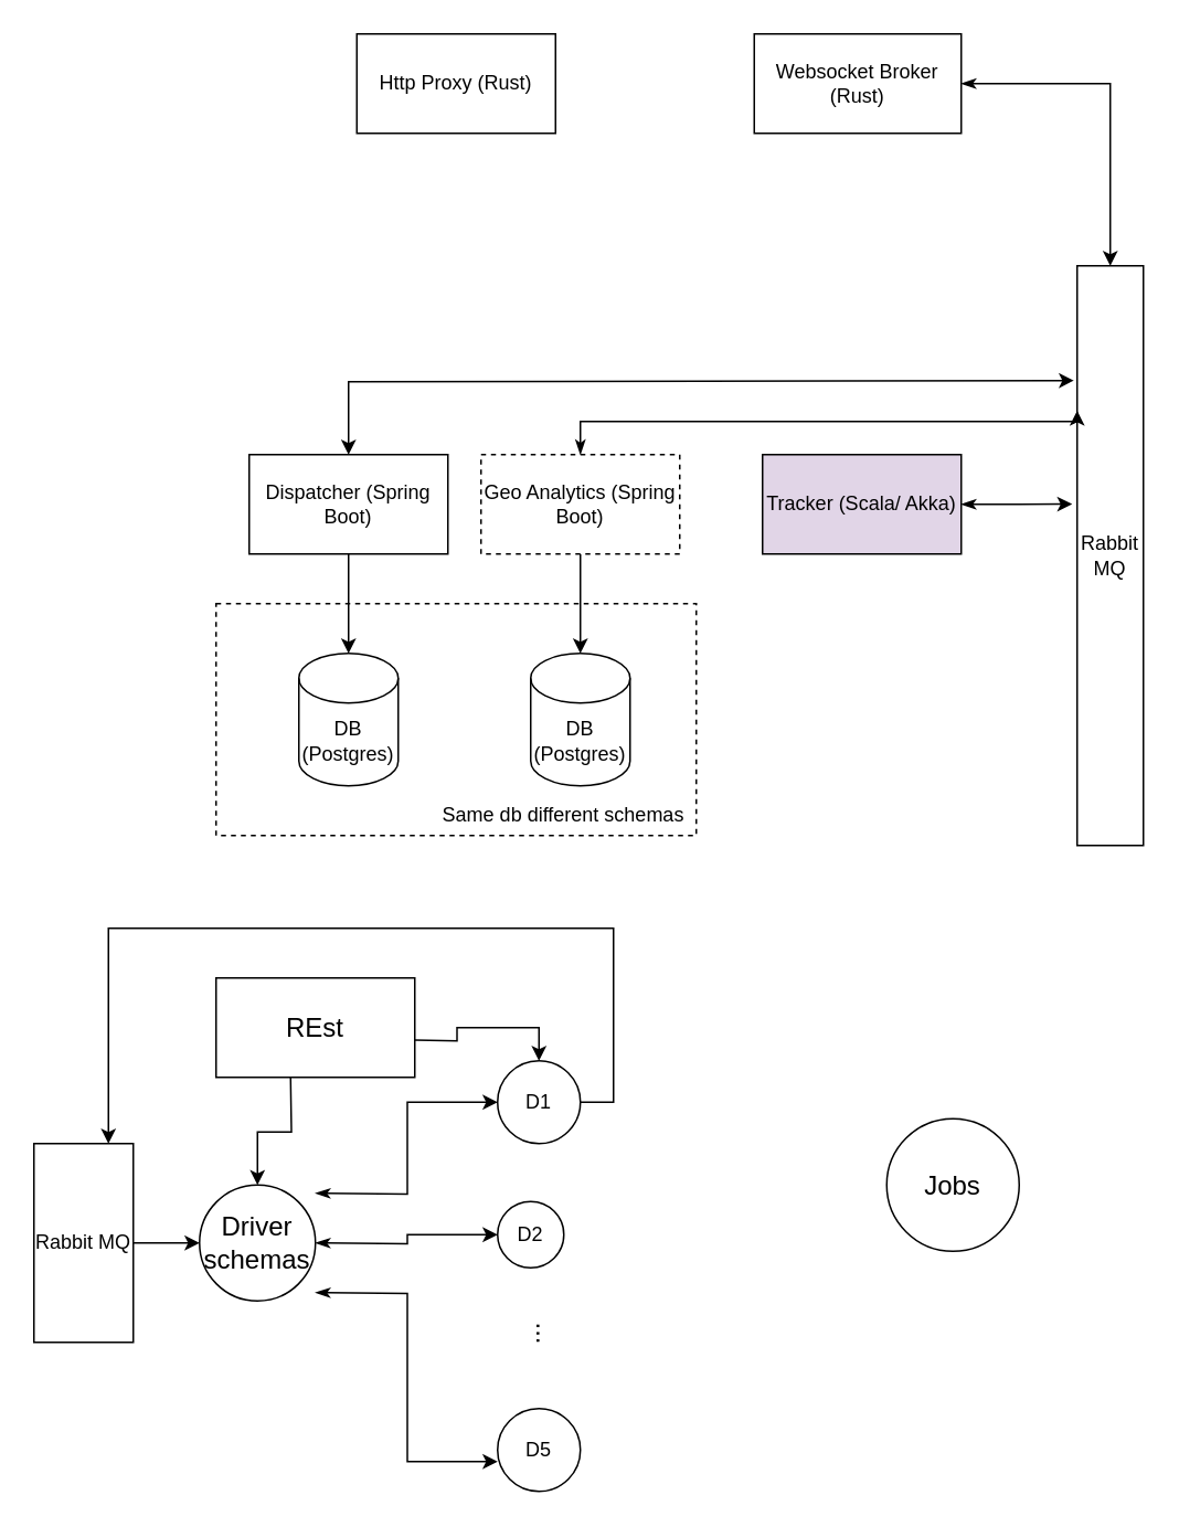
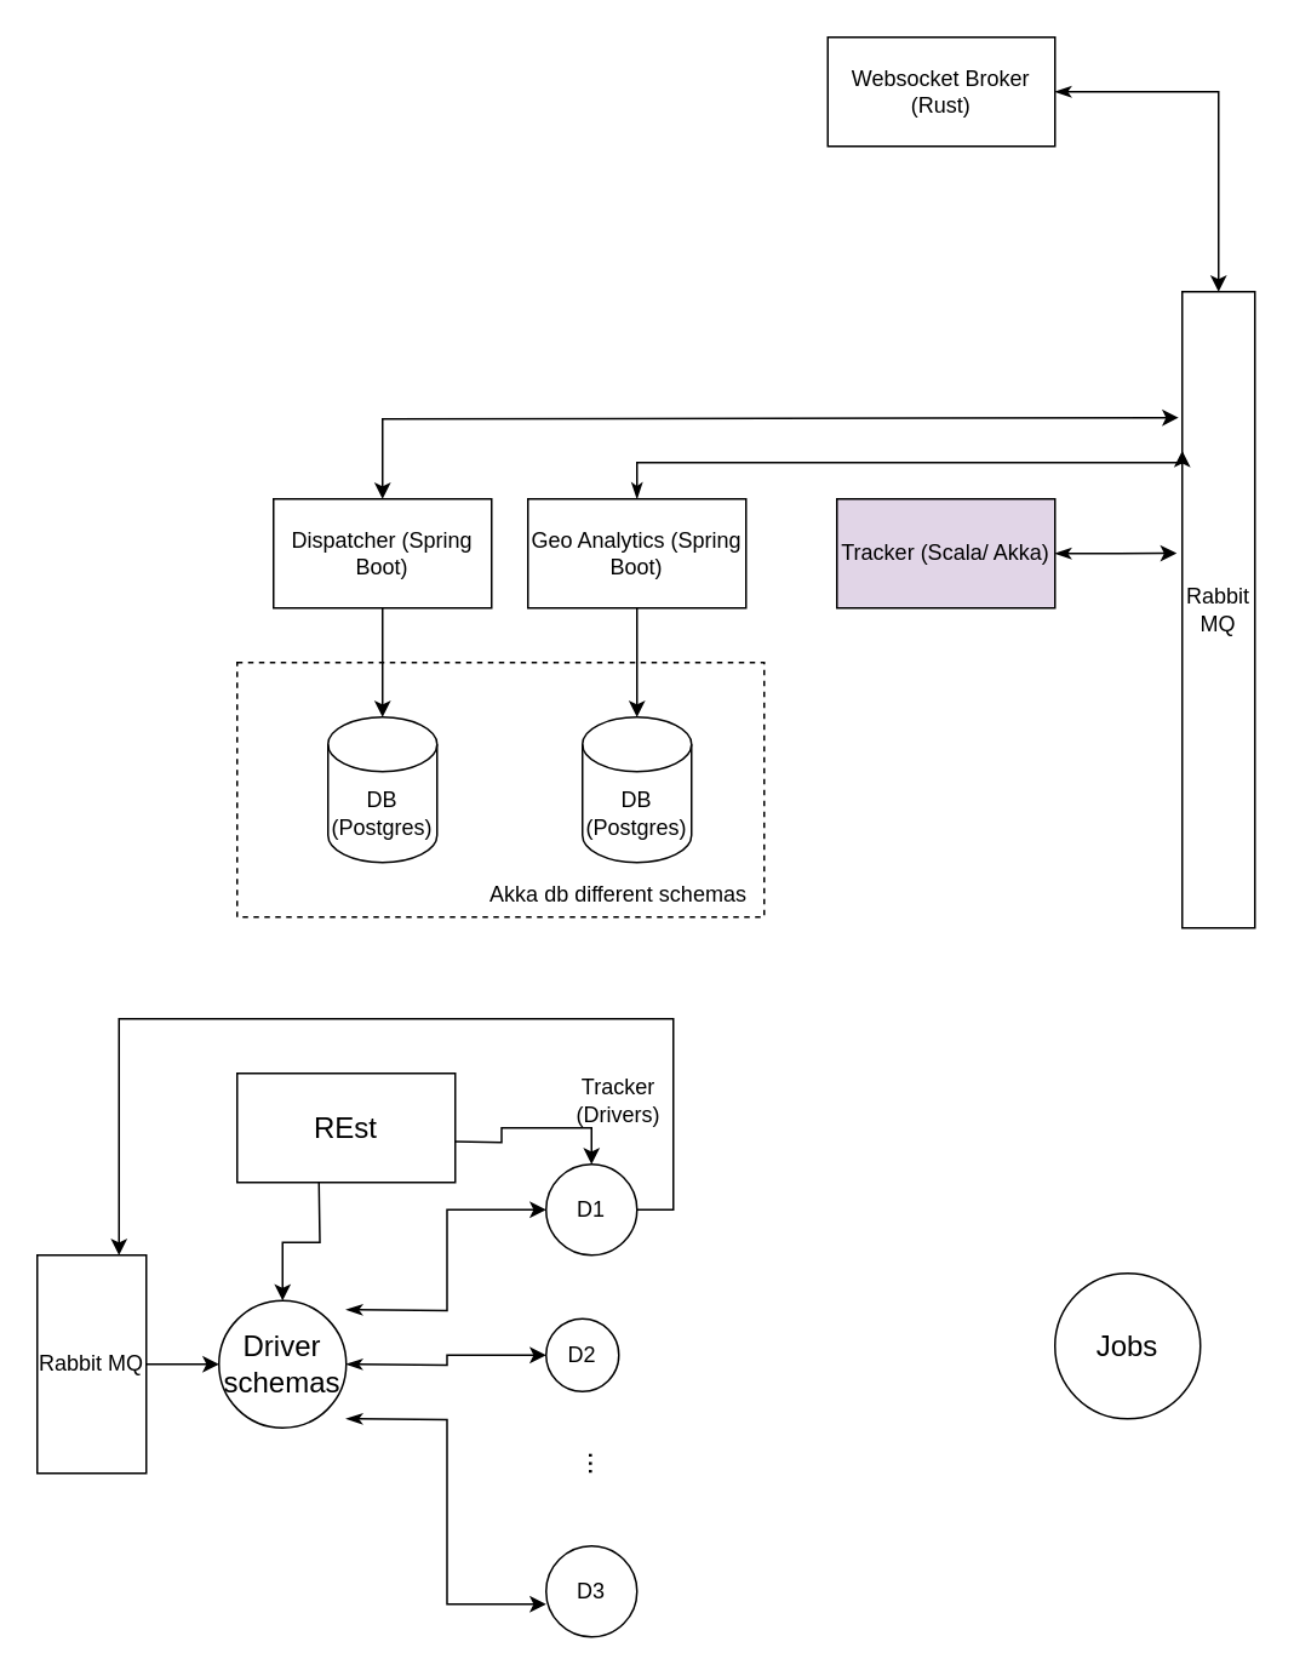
  <mxCell id="0" />
  <mxCell id="1" parent="0" />
  <mxCell id="2" value="" style="rounded=0;whiteSpace=wrap;html=1;fillColor=none;dashed=1;" parent="1" vertex="1"><mxGeometry x="130" y="364" width="290" height="140" as="geometry" /></mxCell>
- <mxCell id="3" value="Http Proxy (Rust)" style="rounded=0;whiteSpace=wrap;html=1;" parent="1" vertex="1"><mxGeometry x="215" y="20" width="120" height="60" as="geometry" /></mxCell>
  <mxCell id="4" style="edgeStyle=orthogonalEdgeStyle;rounded=0;orthogonalLoop=1;jettySize=auto;html=1;exitX=1;exitY=0.5;exitDx=0;exitDy=0;startArrow=classicThin;startFill=1;" parent="1" source="5" target="16" edge="1"><mxGeometry relative="1" as="geometry" /></mxCell>
  <mxCell id="5" value="Websocket Broker (Rust)" style="rounded=0;whiteSpace=wrap;html=1;" parent="1" vertex="1"><mxGeometry x="455" y="20" width="125" height="60" as="geometry" /></mxCell>
  <mxCell id="6" style="edgeStyle=orthogonalEdgeStyle;rounded=0;orthogonalLoop=1;jettySize=auto;html=1;exitX=0.5;exitY=1;exitDx=0;exitDy=0;entryX=0.5;entryY=0;entryDx=0;entryDy=0;entryPerimeter=0;" parent="1" source="7" target="8" edge="1"><mxGeometry relative="1" as="geometry" /></mxCell>
  <mxCell id="7" value="Dispatcher (Spring Boot)" style="rounded=0;whiteSpace=wrap;html=1;" parent="1" vertex="1"><mxGeometry x="150" y="274" width="120" height="60" as="geometry" /></mxCell>
  <mxCell id="8" value="DB (Postgres)" style="shape=cylinder3;whiteSpace=wrap;html=1;boundedLbl=1;backgroundOutline=1;size=15;" parent="1" vertex="1"><mxGeometry x="180" y="394" width="60" height="80" as="geometry" /></mxCell>
  <mxCell id="9" style="edgeStyle=orthogonalEdgeStyle;rounded=0;orthogonalLoop=1;jettySize=auto;html=1;exitX=1;exitY=0.5;exitDx=0;exitDy=0;entryX=0.411;entryY=1.075;entryDx=0;entryDy=0;entryPerimeter=0;startArrow=classicThin;startFill=1;" parent="1" source="10" target="16" edge="1"><mxGeometry relative="1" as="geometry" /></mxCell>
  <mxCell id="10" value="Tracker (Scala/ Akka)" style="rounded=0;whiteSpace=wrap;html=1;fillColor=#e1d5e7;" parent="1" vertex="1"><mxGeometry x="460" y="274" width="120" height="60" as="geometry" /></mxCell>
  <mxCell id="11" style="edgeStyle=orthogonalEdgeStyle;rounded=0;orthogonalLoop=1;jettySize=auto;html=1;exitX=0.5;exitY=1;exitDx=0;exitDy=0;entryX=0.5;entryY=0;entryDx=0;entryDy=0;entryPerimeter=0;" parent="1" source="13" target="14" edge="1"><mxGeometry relative="1" as="geometry" /></mxCell>
  <mxCell id="12" style="edgeStyle=orthogonalEdgeStyle;rounded=0;orthogonalLoop=1;jettySize=auto;html=1;exitX=0.5;exitY=0;exitDx=0;exitDy=0;entryX=0.25;entryY=1;entryDx=0;entryDy=0;startArrow=classicThin;startFill=1;" parent="1" source="13" target="16" edge="1"><mxGeometry relative="1" as="geometry"><Array as="points"><mxPoint x="350" y="254" /><mxPoint x="650" y="254" /></Array></mxGeometry></mxCell>
- <mxCell id="13" value="Geo Analytics (Spring Boot)" style="rounded=0;whiteSpace=wrap;html=1;dashed=1;" parent="1" vertex="1"><mxGeometry x="290" y="274" width="120" height="60" as="geometry" /></mxCell>
+ <mxCell id="13" value="Geo Analytics (Spring Boot)" style="rounded=0;whiteSpace=wrap;html=1;" parent="1" vertex="1"><mxGeometry x="290" y="274" width="120" height="60" as="geometry" /></mxCell>
  <mxCell id="14" value="DB (Postgres)" style="shape=cylinder3;whiteSpace=wrap;html=1;boundedLbl=1;backgroundOutline=1;size=15;" parent="1" vertex="1"><mxGeometry x="320" y="394" width="60" height="80" as="geometry" /></mxCell>
- <mxCell id="15" value="&lt;div&gt;Same db different schemas&lt;/div&gt;&lt;div&gt;&lt;br&gt;&lt;/div&gt;" style="text;html=1;strokeColor=none;fillColor=none;align=center;verticalAlign=middle;whiteSpace=wrap;rounded=0;dashed=1;" parent="1" vertex="1"><mxGeometry x="260" y="484" width="160" height="30" as="geometry" /></mxCell>
+ <mxCell id="15" value="&lt;div&gt;Akka db different schemas&lt;/div&gt;&lt;div&gt;&lt;br&gt;&lt;/div&gt;" style="text;html=1;strokeColor=none;fillColor=none;align=center;verticalAlign=middle;whiteSpace=wrap;rounded=0;dashed=1;" parent="1" vertex="1"><mxGeometry x="260" y="484" width="160" height="30" as="geometry" /></mxCell>
  <mxCell id="16" value="Rabbit MQ" style="rounded=0;whiteSpace=wrap;html=1;fillColor=none;direction=south;" parent="1" vertex="1"><mxGeometry x="650" y="160" width="40" height="350" as="geometry" /></mxCell>
  <mxCell id="17" value="" style="endArrow=classic;html=1;rounded=0;exitX=0.5;exitY=0;exitDx=0;exitDy=0;entryX=0.198;entryY=1.05;entryDx=0;entryDy=0;entryPerimeter=0;startArrow=classic;startFill=1;" parent="1" source="7" target="16" edge="1"><mxGeometry width="50" height="50" relative="1" as="geometry"><mxPoint x="650" y="330" as="sourcePoint" /><mxPoint x="700" y="280" as="targetPoint" /><Array as="points"><mxPoint x="210" y="230" /></Array></mxGeometry></mxCell>
+ <mxCell id="18" value="&lt;div&gt;Tracker (Drivers)&lt;/div&gt;" style="text;html=1;strokeColor=none;fillColor=none;align=center;verticalAlign=middle;whiteSpace=wrap;rounded=0;" parent="1" vertex="1"><mxGeometry x="310" y="590" width="60" height="30" as="geometry" /></mxCell>
  <mxCell id="19" style="edgeStyle=orthogonalEdgeStyle;rounded=0;orthogonalLoop=1;jettySize=auto;html=1;entryX=0;entryY=0.5;entryDx=0;entryDy=0;startArrow=classicThin;startFill=1;" parent="1" target="25" edge="1"><mxGeometry relative="1" as="geometry"><mxPoint x="190" y="720" as="sourcePoint" /></mxGeometry></mxCell>
  <mxCell id="20" style="edgeStyle=orthogonalEdgeStyle;rounded=0;orthogonalLoop=1;jettySize=auto;html=1;entryX=0;entryY=0.5;entryDx=0;entryDy=0;startArrow=classicThin;startFill=1;" parent="1" target="26" edge="1"><mxGeometry relative="1" as="geometry"><mxPoint x="190" y="750" as="sourcePoint" /></mxGeometry></mxCell>
  <mxCell id="21" style="edgeStyle=orthogonalEdgeStyle;rounded=0;orthogonalLoop=1;jettySize=auto;html=1;entryX=0;entryY=0.64;entryDx=0;entryDy=0;entryPerimeter=0;startArrow=classicThin;startFill=1;" parent="1" target="27" edge="1"><mxGeometry relative="1" as="geometry"><mxPoint x="190" y="780" as="sourcePoint" /></mxGeometry></mxCell>
  <mxCell id="22" style="edgeStyle=orthogonalEdgeStyle;rounded=0;orthogonalLoop=1;jettySize=auto;html=1;exitX=0.5;exitY=0;exitDx=0;exitDy=0;entryX=0;entryY=0.5;entryDx=0;entryDy=0;fontSize=16;startArrow=none;startFill=0;" parent="1" source="23" target="30" edge="1"><mxGeometry relative="1" as="geometry" /></mxCell>
  <mxCell id="23" value="Rabbit MQ" style="rounded=0;whiteSpace=wrap;html=1;fillColor=none;direction=south;" parent="1" vertex="1"><mxGeometry x="20" y="690" width="60" height="120" as="geometry" /></mxCell>
  <mxCell id="24" style="edgeStyle=orthogonalEdgeStyle;rounded=0;orthogonalLoop=1;jettySize=auto;html=1;exitX=1;exitY=0.5;exitDx=0;exitDy=0;entryX=0;entryY=0.25;entryDx=0;entryDy=0;fontSize=16;startArrow=none;startFill=0;" parent="1" source="25" target="23" edge="1"><mxGeometry relative="1" as="geometry"><Array as="points"><mxPoint x="370" y="665" /><mxPoint x="370" y="560" /><mxPoint x="65" y="560" /></Array></mxGeometry></mxCell>
  <mxCell id="25" value="D1" style="ellipse;whiteSpace=wrap;html=1;aspect=fixed;fillColor=none;" parent="1" vertex="1"><mxGeometry x="300" y="640" width="50" height="50" as="geometry" /></mxCell>
  <mxCell id="26" value="D2" style="ellipse;whiteSpace=wrap;html=1;aspect=fixed;fillColor=none;" parent="1" vertex="1"><mxGeometry x="300" y="725" width="40" height="40" as="geometry" /></mxCell>
- <mxCell id="27" value="D5" style="ellipse;whiteSpace=wrap;html=1;aspect=fixed;fillColor=none;" parent="1" vertex="1"><mxGeometry x="300" y="850" width="50" height="50" as="geometry" /></mxCell>
+ <mxCell id="27" value="D3" style="ellipse;whiteSpace=wrap;html=1;aspect=fixed;fillColor=none;" parent="1" vertex="1"><mxGeometry x="300" y="850" width="50" height="50" as="geometry" /></mxCell>
  <mxCell id="28" value="&lt;font style=&quot;font-size: 16px;&quot;&gt;...&lt;/font&gt;" style="text;html=1;strokeColor=none;fillColor=none;align=center;verticalAlign=middle;whiteSpace=wrap;rounded=0;rotation=90;" parent="1" vertex="1"><mxGeometry x="300" y="790" width="60" height="30" as="geometry" /></mxCell>
- <mxCell id="29" value="Jobs" style="ellipse;whiteSpace=wrap;html=1;aspect=fixed;fontSize=16;fillColor=none;" parent="1" vertex="1"><mxGeometry x="535" y="675" width="80" height="80" as="geometry" /></mxCell>
+ <mxCell id="29" value="Jobs" style="ellipse;whiteSpace=wrap;html=1;aspect=fixed;fontSize=16;fillColor=none;" parent="1" vertex="1"><mxGeometry x="580" y="700" width="80" height="80" as="geometry" /></mxCell>
  <mxCell id="30" value="Driver schemas" style="ellipse;whiteSpace=wrap;html=1;aspect=fixed;fontSize=16;fillColor=none;" parent="1" vertex="1"><mxGeometry x="120" y="715" width="70" height="70" as="geometry" /></mxCell>
  <mxCell id="31" value="" style="edgeStyle=orthogonalEdgeStyle;rounded=0;orthogonalLoop=1;jettySize=auto;html=1;fontSize=16;startArrow=none;startFill=0;" parent="1" target="30" edge="1"><mxGeometry relative="1" as="geometry"><mxPoint x="175" y="650" as="sourcePoint" /></mxGeometry></mxCell>
  <mxCell id="32" style="edgeStyle=orthogonalEdgeStyle;rounded=0;orthogonalLoop=1;jettySize=auto;html=1;exitX=1;exitY=0.25;exitDx=0;exitDy=0;entryX=0.5;entryY=0;entryDx=0;entryDy=0;fontSize=16;startArrow=none;startFill=0;" parent="1" target="25" edge="1"><mxGeometry relative="1" as="geometry"><mxPoint x="250" y="627.5" as="sourcePoint" /></mxGeometry></mxCell>
  <mxCell id="33" value="REst" style="rounded=0;whiteSpace=wrap;html=1;strokeColor=default;fontSize=16;fillColor=none;" parent="1" vertex="1"><mxGeometry x="130" y="590" width="120" height="60" as="geometry" /></mxCell>
